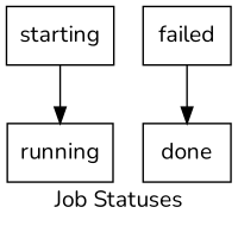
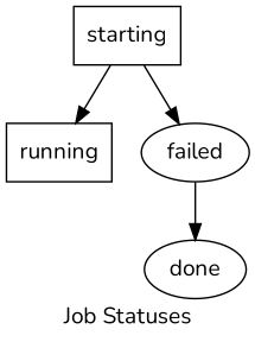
  digraph {
    fontname=Nunito
    label="Job Statuses"
    node [fontname=Nunito]
    edge [fontname=Nunito]
    starting [shape=box]
    running [shape=box]
-   failed [shape=box]
-   done [shape=box]
+   failed
+   done
    starting -> running
+   starting -> failed
    failed -> done
  }
